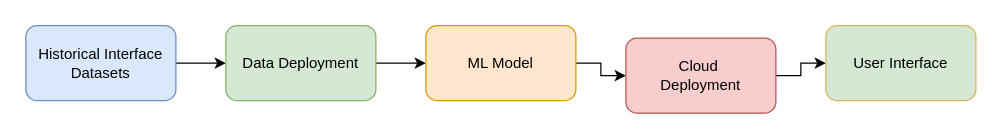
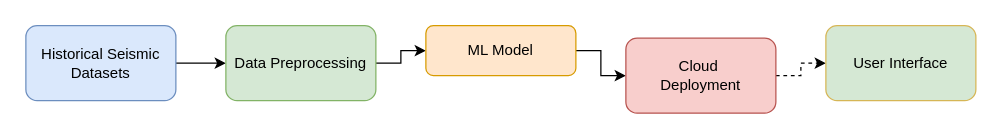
  <mxCell id="0" />
  <mxCell id="1" parent="0" />
  <mxCell id="2" value="" style="edgeStyle=orthogonalEdgeStyle;rounded=0;orthogonalLoop=1;jettySize=auto;html=1;" edge="1" parent="1" source="3" target="5"><mxGeometry relative="1" as="geometry" /></mxCell>
- <mxCell id="3" value="Historical Interface&lt;div&gt;Datasets&lt;/div&gt;" style="rounded=1;whiteSpace=wrap;html=1;fillColor=#dae8fc;strokeColor=#6c8ebf;" vertex="1" parent="1"><mxGeometry x="20" y="20" width="120" height="60" as="geometry" /></mxCell>
+ <mxCell id="3" value="Historical Seismic&lt;div&gt;Datasets&lt;/div&gt;" style="rounded=1;whiteSpace=wrap;html=1;fillColor=#dae8fc;strokeColor=#6c8ebf;" vertex="1" parent="1"><mxGeometry x="20" y="20" width="120" height="60" as="geometry" /></mxCell>
  <mxCell id="4" value="" style="edgeStyle=orthogonalEdgeStyle;rounded=0;orthogonalLoop=1;jettySize=auto;html=1;" edge="1" parent="1" source="5" target="7"><mxGeometry relative="1" as="geometry" /></mxCell>
- <mxCell id="5" value="Data Deployment" style="rounded=1;whiteSpace=wrap;html=1;fillColor=#d5e8d4;strokeColor=#82b366;" vertex="1" parent="1"><mxGeometry x="180" y="20" width="120" height="60" as="geometry" /></mxCell>
+ <mxCell id="5" value="Data Preprocessing" style="rounded=1;whiteSpace=wrap;html=1;fillColor=#d5e8d4;strokeColor=#82b366;" vertex="1" parent="1"><mxGeometry x="180" y="20" width="120" height="60" as="geometry" /></mxCell>
  <mxCell id="6" value="" style="edgeStyle=orthogonalEdgeStyle;rounded=0;orthogonalLoop=1;jettySize=auto;html=1;" edge="1" parent="1" source="7" target="9"><mxGeometry relative="1" as="geometry" /></mxCell>
- <mxCell id="7" value="ML Model" style="whiteSpace=wrap;html=1;rounded=1;fillColor=#ffe6cc;strokeColor=#d79b00;" vertex="1" parent="1"><mxGeometry x="340" y="20" width="120" height="60" as="geometry" /></mxCell>
- <mxCell id="8" value="" style="edgeStyle=orthogonalEdgeStyle;rounded=0;orthogonalLoop=1;jettySize=auto;html=1;" edge="1" parent="1" source="9" target="10"><mxGeometry relative="1" as="geometry" /></mxCell>
+ <mxCell id="7" value="ML Model" style="whiteSpace=wrap;html=1;rounded=1;fillColor=#ffe6cc;strokeColor=#d79b00;" vertex="1" parent="1"><mxGeometry x="340" y="20" width="120" height="40" as="geometry" /></mxCell>
+ <mxCell id="8" value="" style="edgeStyle=orthogonalEdgeStyle;rounded=0;orthogonalLoop=1;jettySize=auto;html=1;dashed=1;" edge="1" parent="1" source="9" target="10"><mxGeometry relative="1" as="geometry" /></mxCell>
  <mxCell id="9" value="Cloud&amp;nbsp;&lt;div&gt;Deployment&lt;/div&gt;" style="whiteSpace=wrap;html=1;rounded=1;fillColor=#f8cecc;strokeColor=#b85450;" vertex="1" parent="1"><mxGeometry x="500" y="30" width="120" height="60" as="geometry" /></mxCell>
  <mxCell id="10" value="User Interface" style="whiteSpace=wrap;html=1;rounded=1;fillColor=#d5e8d4;strokeColor=#d6b656;" vertex="1" parent="1"><mxGeometry x="660" y="20" width="120" height="60" as="geometry" /></mxCell>
